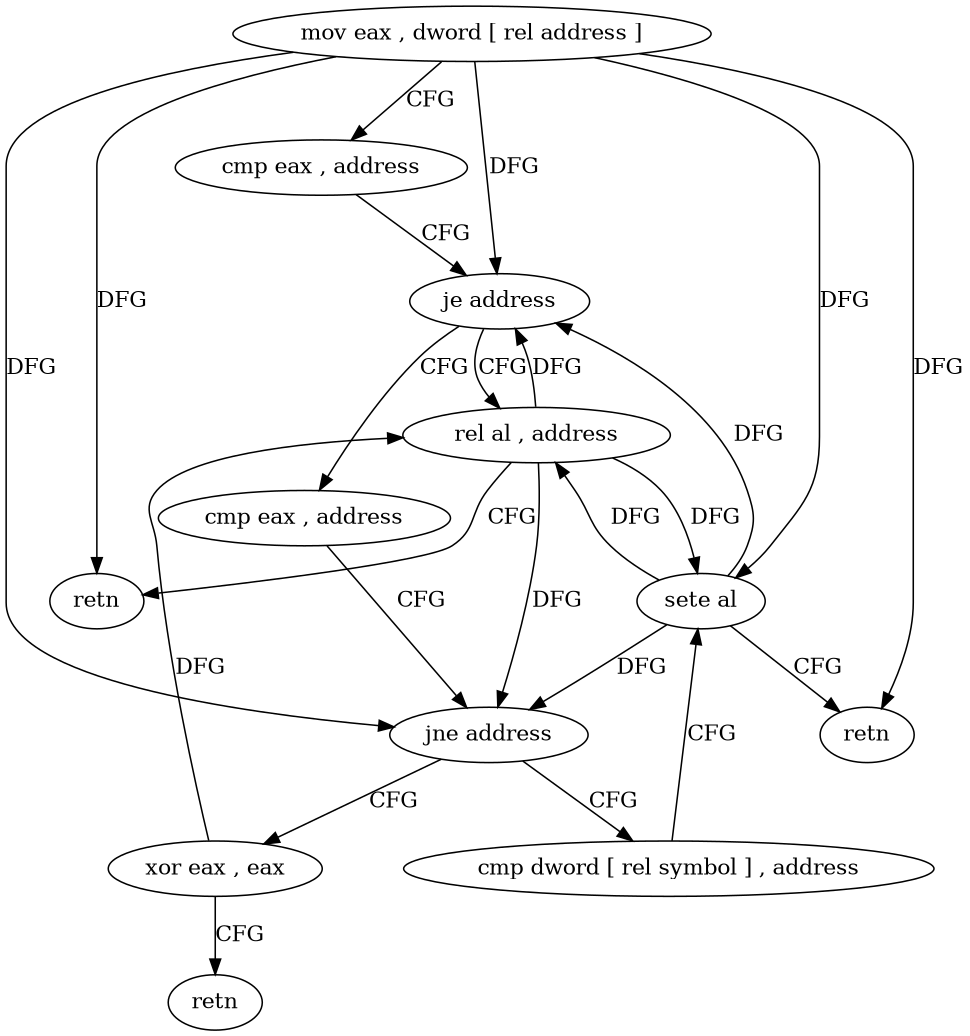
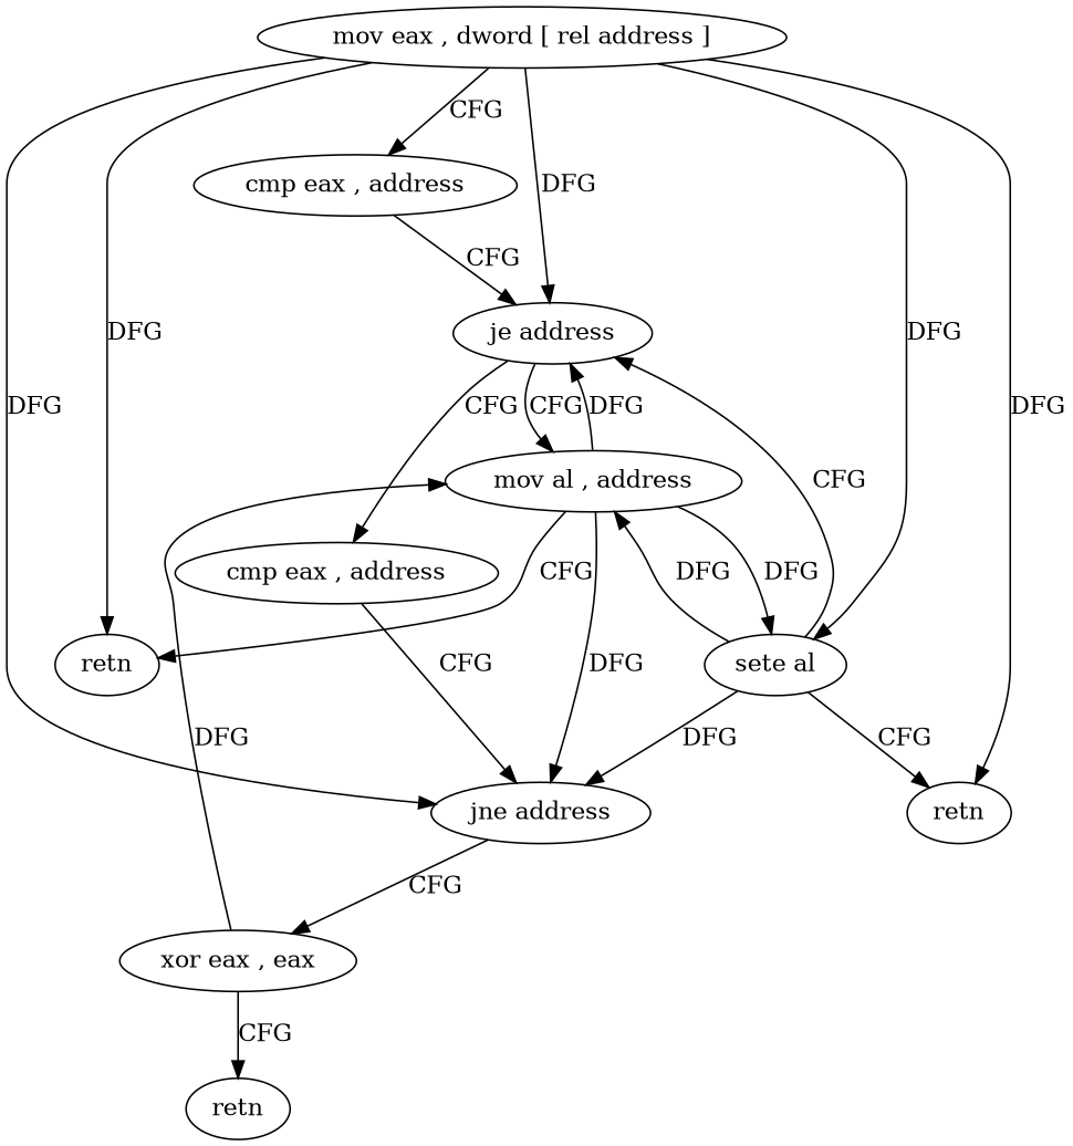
  digraph {
    n1 [label="mov eax , dword [ rel address ]"]
    n2 [label="cmp eax , address"]
    n3 [label="je address"]
    n4 [label=retn]
    n5 [label="jne address"]
    n6 [label="sete al"]
    n7 [label=retn]
-   n8 [label="rel al , address"]
+   n8 [label="mov al , address"]
    n9 [label="cmp eax , address"]
    n10 [label="xor eax , eax"]
-   n11 [label="cmp dword [ rel symbol ] , address"]
    n12 [label=retn]
    n1 -> n2 [label=CFG]
    n1 -> n3 [label=DFG]
    n1 -> n4 [label=DFG]
    n1 -> n5 [label=DFG]
    n1 -> n6 [label=DFG]
    n1 -> n7 [label=DFG]
    n2 -> n3 [label=CFG]
    n3 -> n8 [label=CFG]
    n3 -> n9 [label=CFG]
    n5 -> n10 [label=CFG]
-   n5 -> n11 [label=CFG]
-   n6 -> n3 [label=DFG]
+   n6 -> n3 [label=CFG]
    n6 -> n5 [label=DFG]
    n6 -> n7 [label=CFG]
    n6 -> n8 [label=DFG]
    n8 -> n3 [label=DFG]
    n8 -> n4 [label=CFG]
    n8 -> n5 [label=DFG]
    n8 -> n6 [label=DFG]
    n9 -> n5 [label=CFG]
    n10 -> n8 [label=DFG]
    n10 -> n12 [label=CFG]
-   n11 -> n6 [label=CFG]
  }
